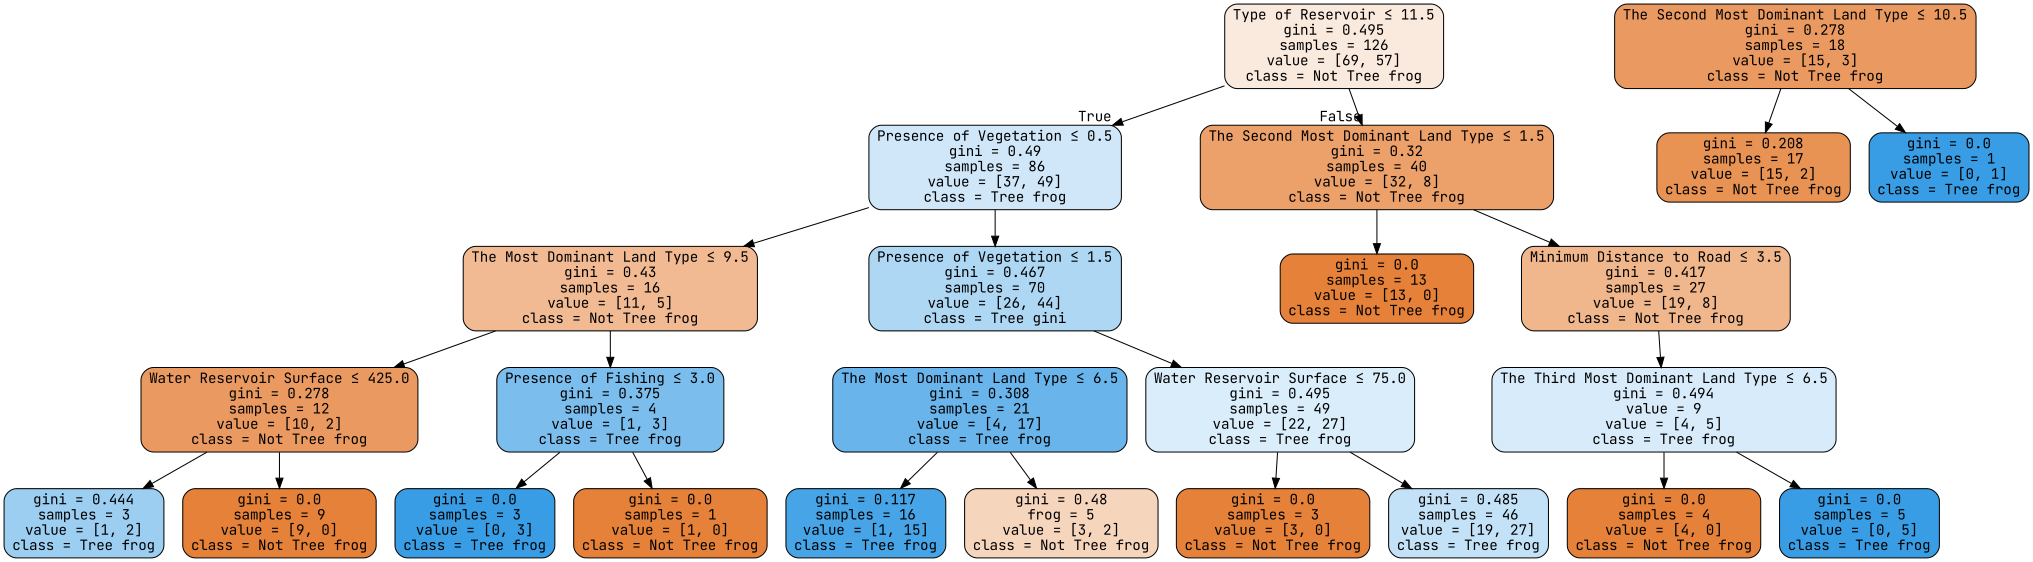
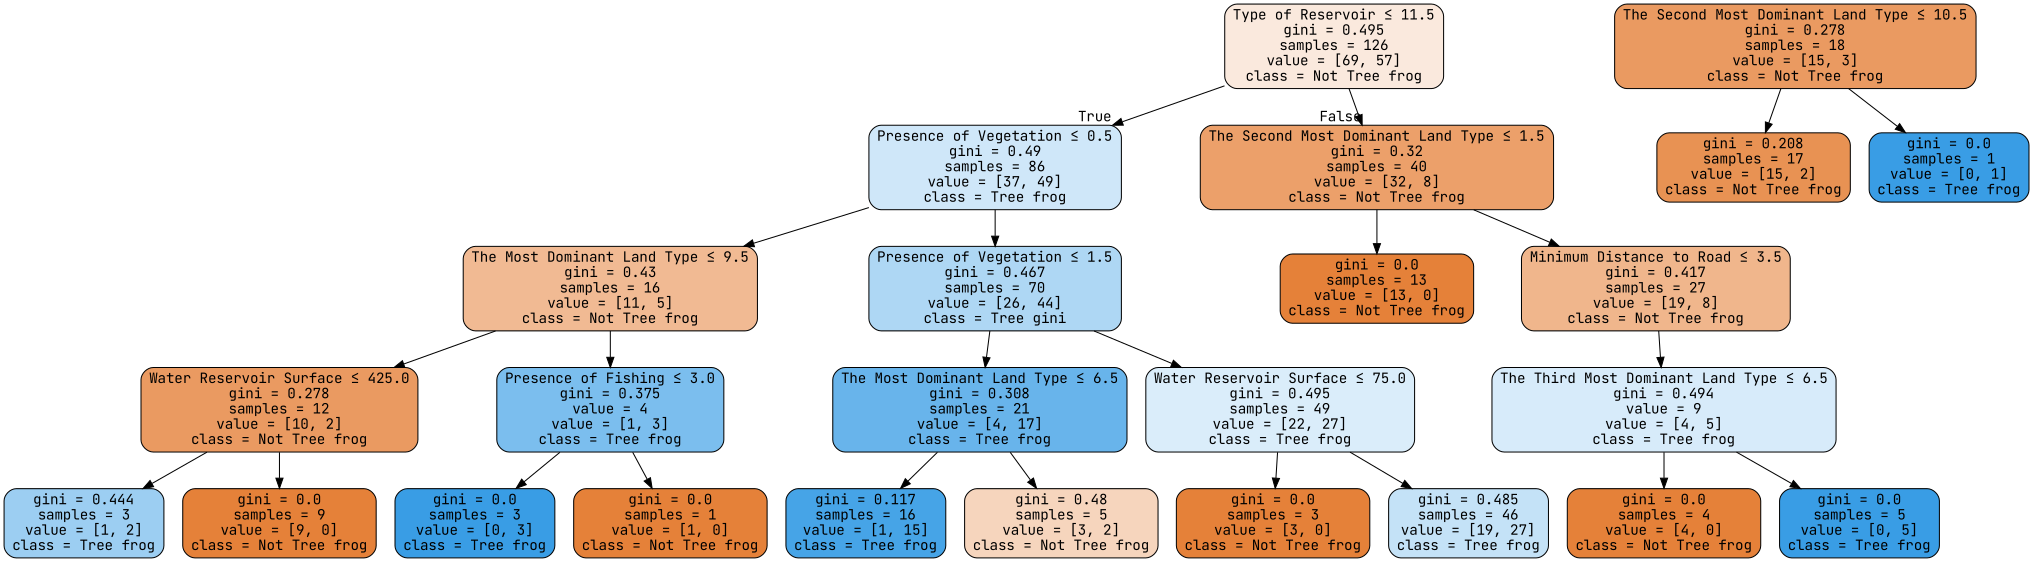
  digraph {
    fontname="JetBrains Mono"
    node [color=black fillcolor="#e58139" fontname="JetBrains Mono" shape=box style="filled, rounded"]
    edge [fontname="JetBrains Mono"]
    n1 [fillcolor="#fae9dd" label=<Type of Reservoir &le; 11.5<br/>gini = 0.495<br/>samples = 126<br/>value = [69, 57]<br/>class = Not Tree frog>]
    n2 [fillcolor="#cfe7f9" label=<Presence of Vegetation &le; 0.5<br/>gini = 0.49<br/>samples = 86<br/>value = [37, 49]<br/>class = Tree frog>]
    n3 [fillcolor="#eca06a" label=<The Second Most Dominant Land Type &le; 1.5<br/>gini = 0.32<br/>samples = 40<br/>value = [32, 8]<br/>class = Not Tree frog>]
    n4 [fillcolor="#f1ba93" label=<The Most Dominant Land Type &le; 9.5<br/>gini = 0.43<br/>samples = 16<br/>value = [11, 5]<br/>class = Not Tree frog>]
    n5 [fillcolor="#aed7f4" label=<Presence of Vegetation &le; 1.5<br/>gini = 0.467<br/>samples = 70<br/>value = [26, 44]<br/>class = Tree gini>]
    n6 [label=<gini = 0.0<br/>samples = 13<br/>value = [13, 0]<br/>class = Not Tree frog>]
    n7 [fillcolor="#f0b68c" label=<Minimum Distance to Road &le; 3.5<br/>gini = 0.417<br/>samples = 27<br/>value = [19, 8]<br/>class = Not Tree frog>]
    n8 [fillcolor="#ea9a61" label=<Water Reservoir Surface &le; 425.0<br/>gini = 0.278<br/>samples = 12<br/>value = [10, 2]<br/>class = Not Tree frog>]
-   n9 [fillcolor="#7bbeee" label=<Presence of Fishing &le; 3.0<br/>gini = 0.375<br/>samples = 4<br/>value = [1, 3]<br/>class = Tree frog>]
+   n9 [fillcolor="#7bbeee" label=<Presence of Fishing &le; 3.0<br/>gini = 0.375<br/>value = 4<br/>value = [1, 3]<br/>class = Tree frog>]
    n10 [fillcolor="#68b4eb" label=<The Most Dominant Land Type &le; 6.5<br/>gini = 0.308<br/>samples = 21<br/>value = [4, 17]<br/>class = Tree frog>]
    n11 [fillcolor="#daedfa" label=<Water Reservoir Surface &le; 75.0<br/>gini = 0.495<br/>samples = 49<br/>value = [22, 27]<br/>class = Tree frog>]
    n12 [fillcolor="#9ccef2" label=<gini = 0.444<br/>samples = 3<br/>value = [1, 2]<br/>class = Tree frog>]
    n13 [label=<gini = 0.0<br/>samples = 9<br/>value = [9, 0]<br/>class = Not Tree frog>]
    n14 [fillcolor="#399de5" label=<gini = 0.0<br/>samples = 3<br/>value = [0, 3]<br/>class = Tree frog>]
    n15 [label=<gini = 0.0<br/>samples = 1<br/>value = [1, 0]<br/>class = Not Tree frog>]
    n16 [fillcolor="#46a4e7" label=<gini = 0.117<br/>samples = 16<br/>value = [1, 15]<br/>class = Tree frog>]
-   n17 [fillcolor="#f6d5bd" label=<gini = 0.48<br/>frog = 5<br/>value = [3, 2]<br/>class = Not Tree frog>]
+   n17 [fillcolor="#f6d5bd" label=<gini = 0.48<br/>samples = 5<br/>value = [3, 2]<br/>class = Not Tree frog>]
    n18 [label=<gini = 0.0<br/>samples = 3<br/>value = [3, 0]<br/>class = Not Tree frog>]
    n19 [fillcolor="#c4e2f7" label=<gini = 0.485<br/>samples = 46<br/>value = [19, 27]<br/>class = Tree frog>]
    n20 [fillcolor="#d7ebfa" label=<The Third Most Dominant Land Type &le; 6.5<br/>gini = 0.494<br/>value = 9<br/>value = [4, 5]<br/>class = Tree frog>]
    n21 [fillcolor="#ea9a61" label=<The Second Most Dominant Land Type &le; 10.5<br/>gini = 0.278<br/>samples = 18<br/>value = [15, 3]<br/>class = Not Tree frog>]
    n22 [fillcolor="#e89253" label=<gini = 0.208<br/>samples = 17<br/>value = [15, 2]<br/>class = Not Tree frog>]
    n23 [fillcolor="#399de5" label=<gini = 0.0<br/>samples = 1<br/>value = [0, 1]<br/>class = Tree frog>]
    n24 [label=<gini = 0.0<br/>samples = 4<br/>value = [4, 0]<br/>class = Not Tree frog>]
    n25 [fillcolor="#399de5" label=<gini = 0.0<br/>samples = 5<br/>value = [0, 5]<br/>class = Tree frog>]
    n1 -> n2 [headlabel=True labelangle=45 labeldistance=2.5]
    n1 -> n3 [headlabel=False labelangle=-45 labeldistance=2.5]
    n2 -> n4
    n2 -> n5
    n3 -> n6
    n3 -> n7
    n4 -> n8
    n4 -> n9
+   n5 -> n10
    n5 -> n11
    n7 -> n20
    n8 -> n12
    n8 -> n13
    n9 -> n14
    n9 -> n15
    n10 -> n16
    n10 -> n17
    n11 -> n18
    n11 -> n19
    n20 -> n24
    n20 -> n25
    n21 -> n22
    n21 -> n23
  }
